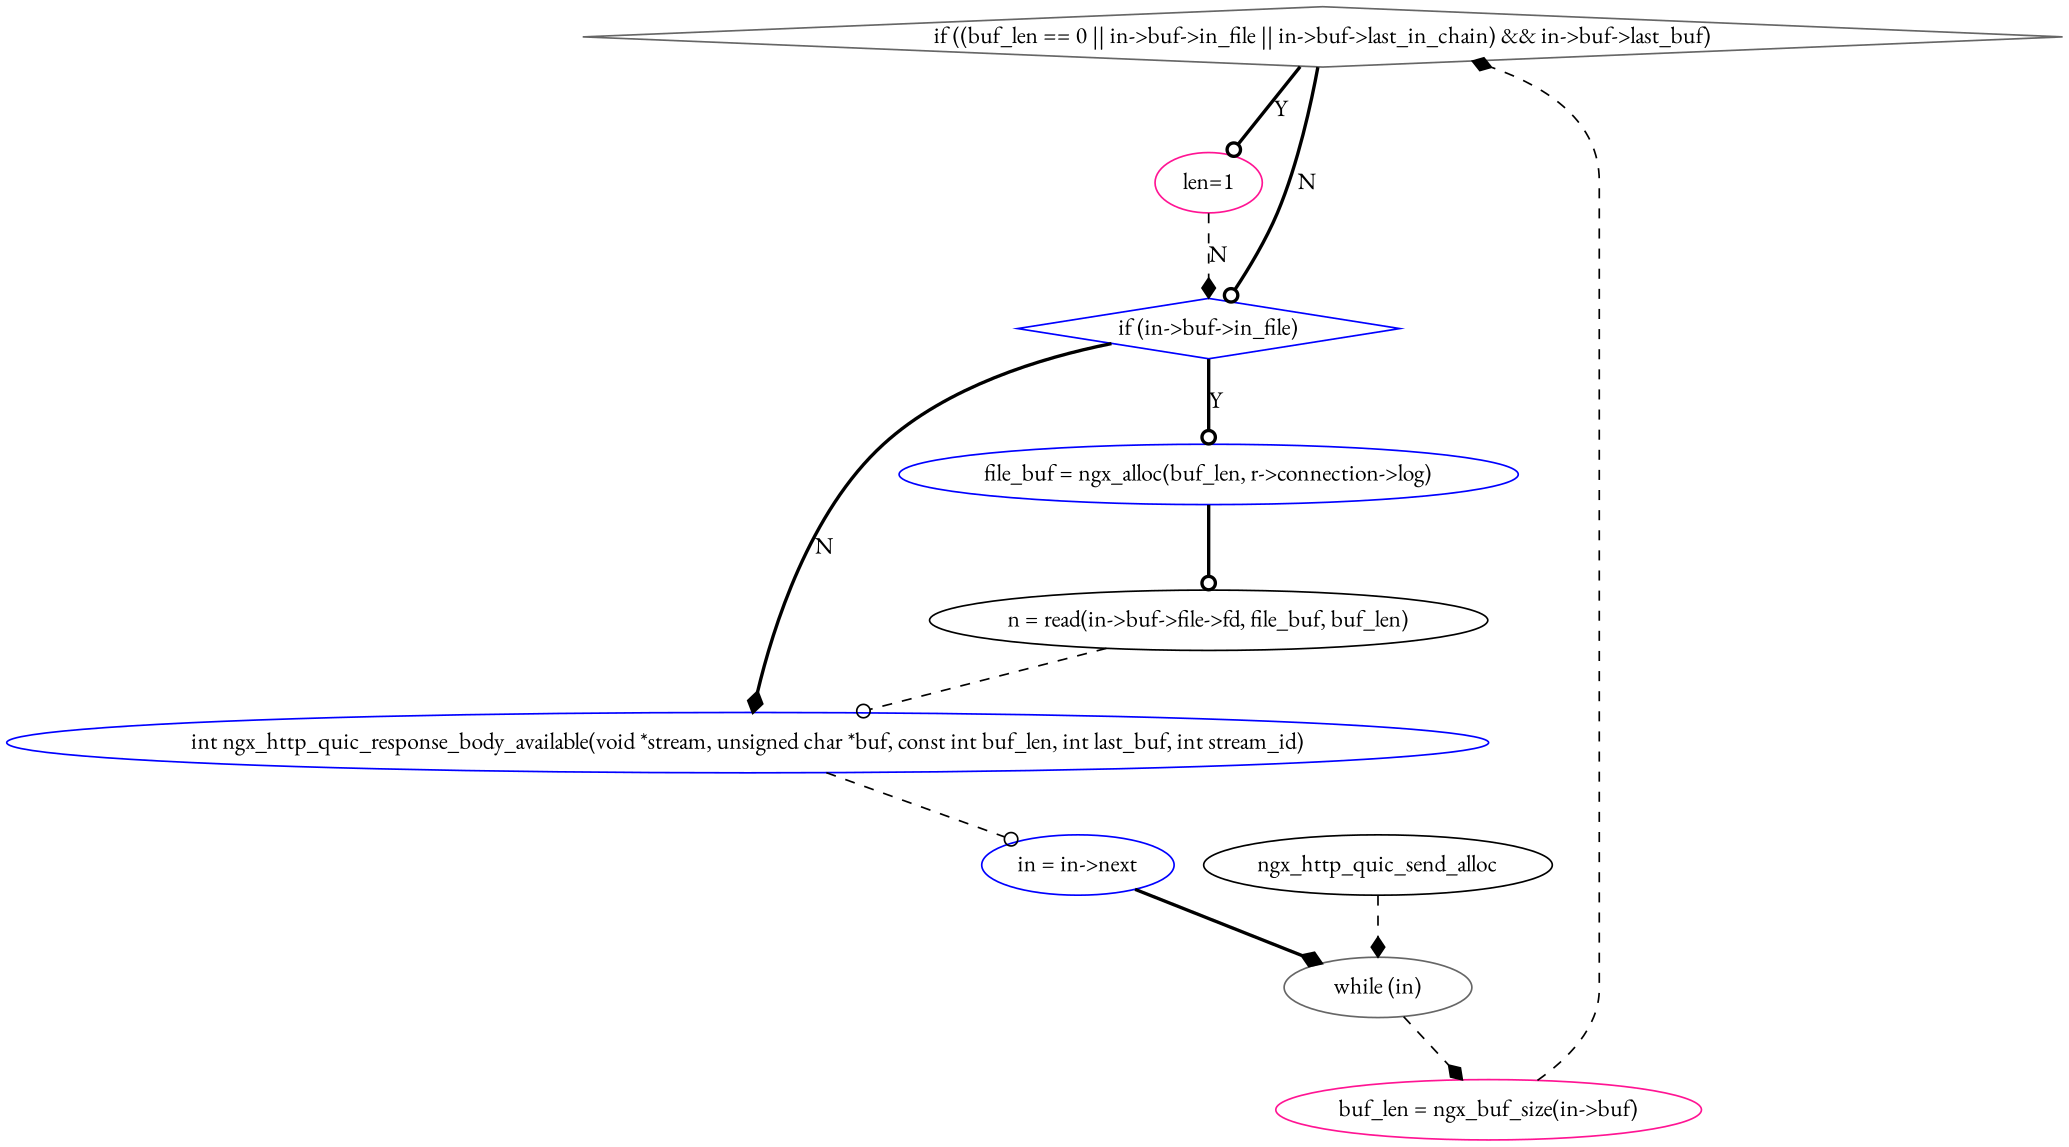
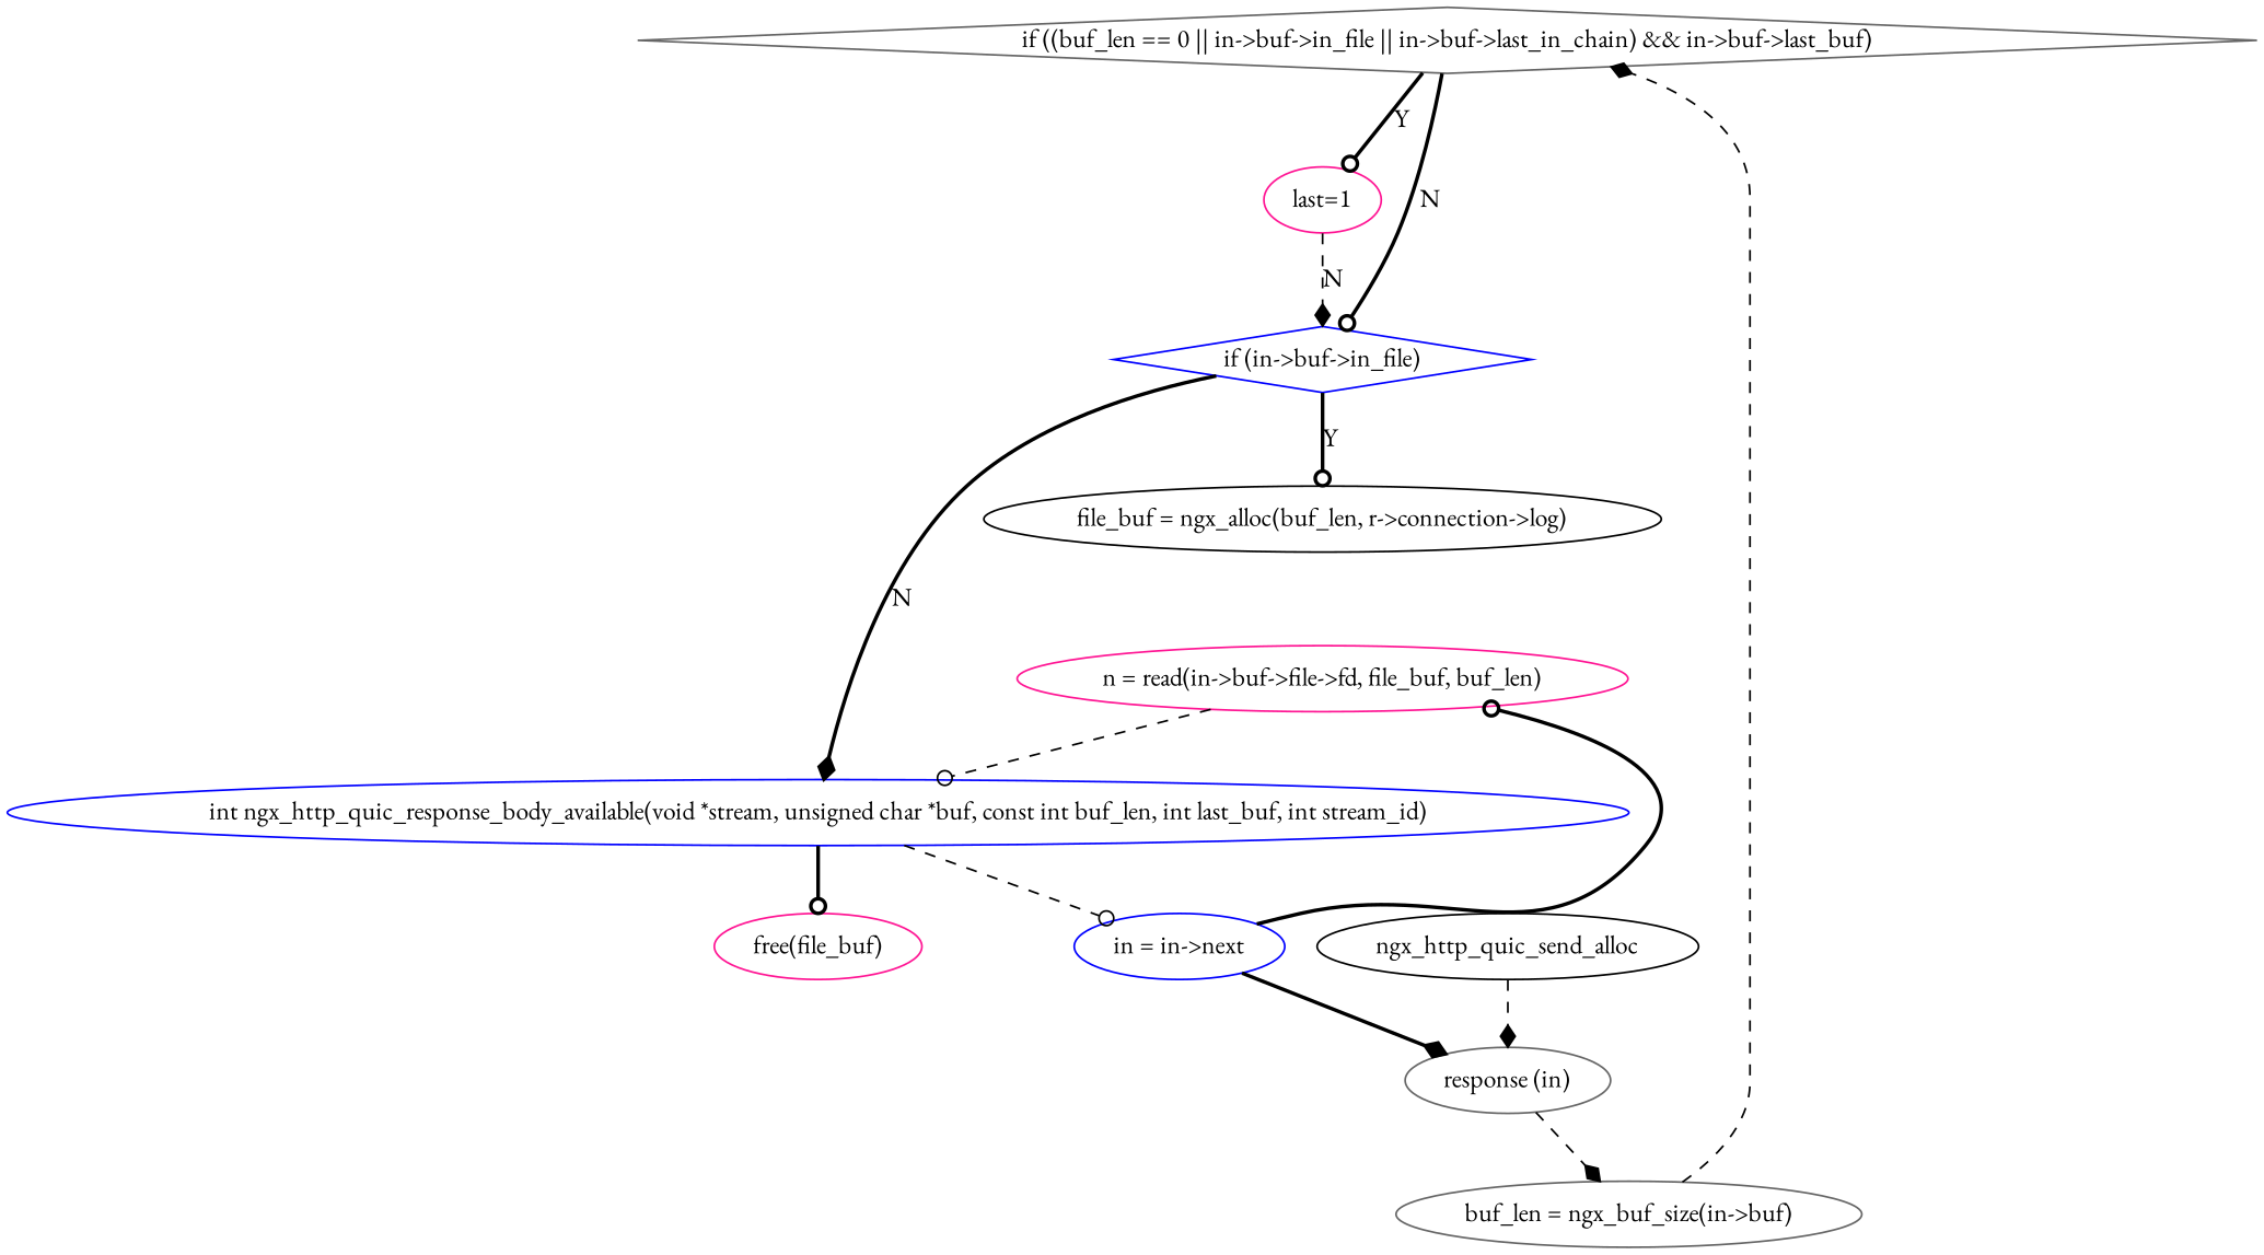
  digraph {
    fontname="EB Garamond"
    node [color=blue fontname="EB Garamond"]
    edge [arrowhead=odot fontname="EB Garamond" style=bold]
    "if ((buf_len == 0 || in->buf->in_file || in->buf->last_in_chain) && in->buf->last_buf)" [color=gray40 shape=diamond]
    "if (in->buf->in_file)" [shape=diamond]
-   "last=1" [color=deeppink label="len=1"]
-   "file_buf = ngx_alloc(buf_len, r->connection->log)"
+   "last=1" [color=deeppink]
+   "file_buf = ngx_alloc(buf_len, r->connection->log)" [color=black]
    "int ngx_http_quic_response_body_available(void *stream, unsigned char *buf, const int buf_len, int last_buf, int stream_id)"
-   "n = read(in->buf->file->fd, file_buf, buf_len)" [color=black]
+   "n = read(in->buf->file->fd, file_buf, buf_len)" [color=deeppink]
+   "free(file_buf)" [color=deeppink]
    "in = in->next"
    n9 [color=black label=ngx_http_quic_send_alloc]
-   "while (in)" [color=gray40]
-   "buf_len = ngx_buf_size(in->buf)" [color=deeppink]
+   "while (in)" [color=gray40 label="response (in)"]
+   "buf_len = ngx_buf_size(in->buf)" [color=gray40]
    "if ((buf_len == 0 || in->buf->in_file || in->buf->last_in_chain) && in->buf->last_buf)" -> "if (in->buf->in_file)" [label=N]
    "if ((buf_len == 0 || in->buf->in_file || in->buf->last_in_chain) && in->buf->last_buf)" -> "last=1" [label=Y]
    "if (in->buf->in_file)" -> "file_buf = ngx_alloc(buf_len, r->connection->log)" [label=Y]
    "if (in->buf->in_file)" -> "int ngx_http_quic_response_body_available(void *stream, unsigned char *buf, const int buf_len, int last_buf, int stream_id)" [arrowhead=diamond label=N]
    "last=1" -> "if (in->buf->in_file)" [arrowhead=diamond label=N style=dashed]
-   "file_buf = ngx_alloc(buf_len, r->connection->log)" -> "n = read(in->buf->file->fd, file_buf, buf_len)"
+   "in = in->next" -> "n = read(in->buf->file->fd, file_buf, buf_len)"
+   "int ngx_http_quic_response_body_available(void *stream, unsigned char *buf, const int buf_len, int last_buf, int stream_id)" -> "free(file_buf)"
    "int ngx_http_quic_response_body_available(void *stream, unsigned char *buf, const int buf_len, int last_buf, int stream_id)" -> "in = in->next" [style=dashed]
    "n = read(in->buf->file->fd, file_buf, buf_len)" -> "int ngx_http_quic_response_body_available(void *stream, unsigned char *buf, const int buf_len, int last_buf, int stream_id)" [style=dashed]
    "in = in->next" -> "while (in)" [arrowhead=diamond]
    n9 -> "while (in)" [arrowhead=diamond style=dashed]
    "while (in)" -> "buf_len = ngx_buf_size(in->buf)" [arrowhead=diamond style=dashed]
    "buf_len = ngx_buf_size(in->buf)" -> "if ((buf_len == 0 || in->buf->in_file || in->buf->last_in_chain) && in->buf->last_buf)" [arrowhead=diamond style=dashed]
  }
